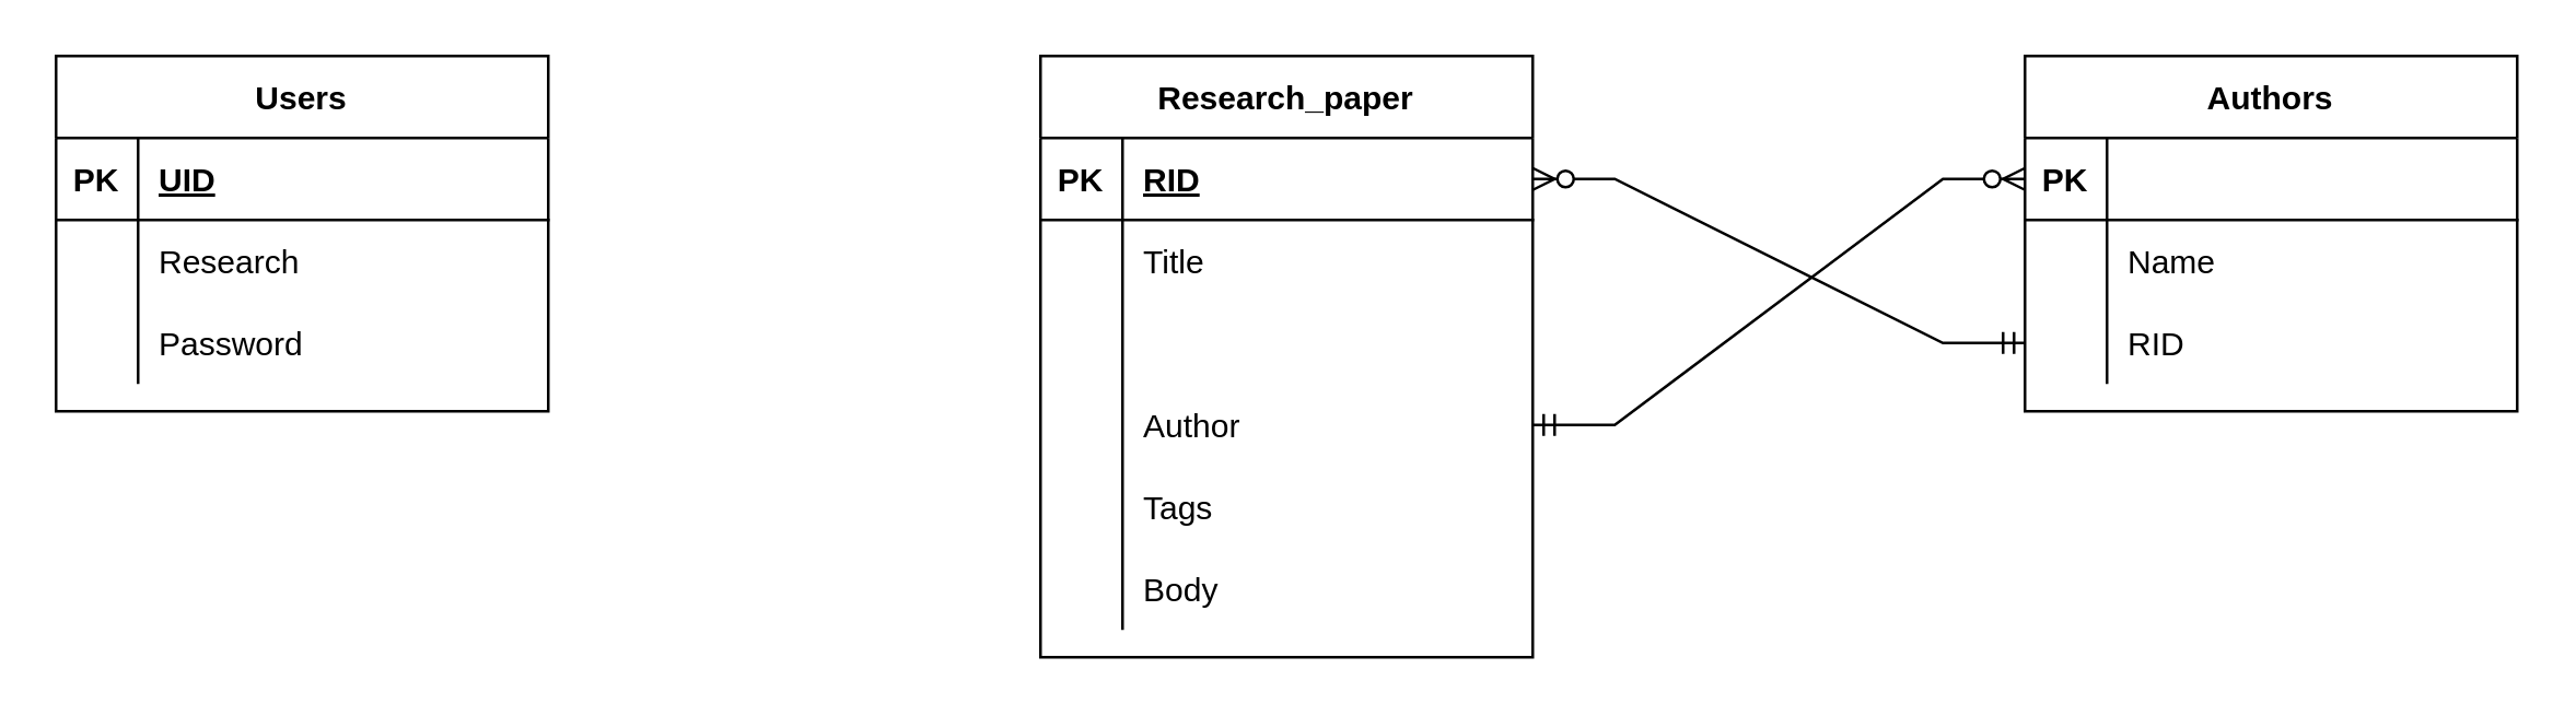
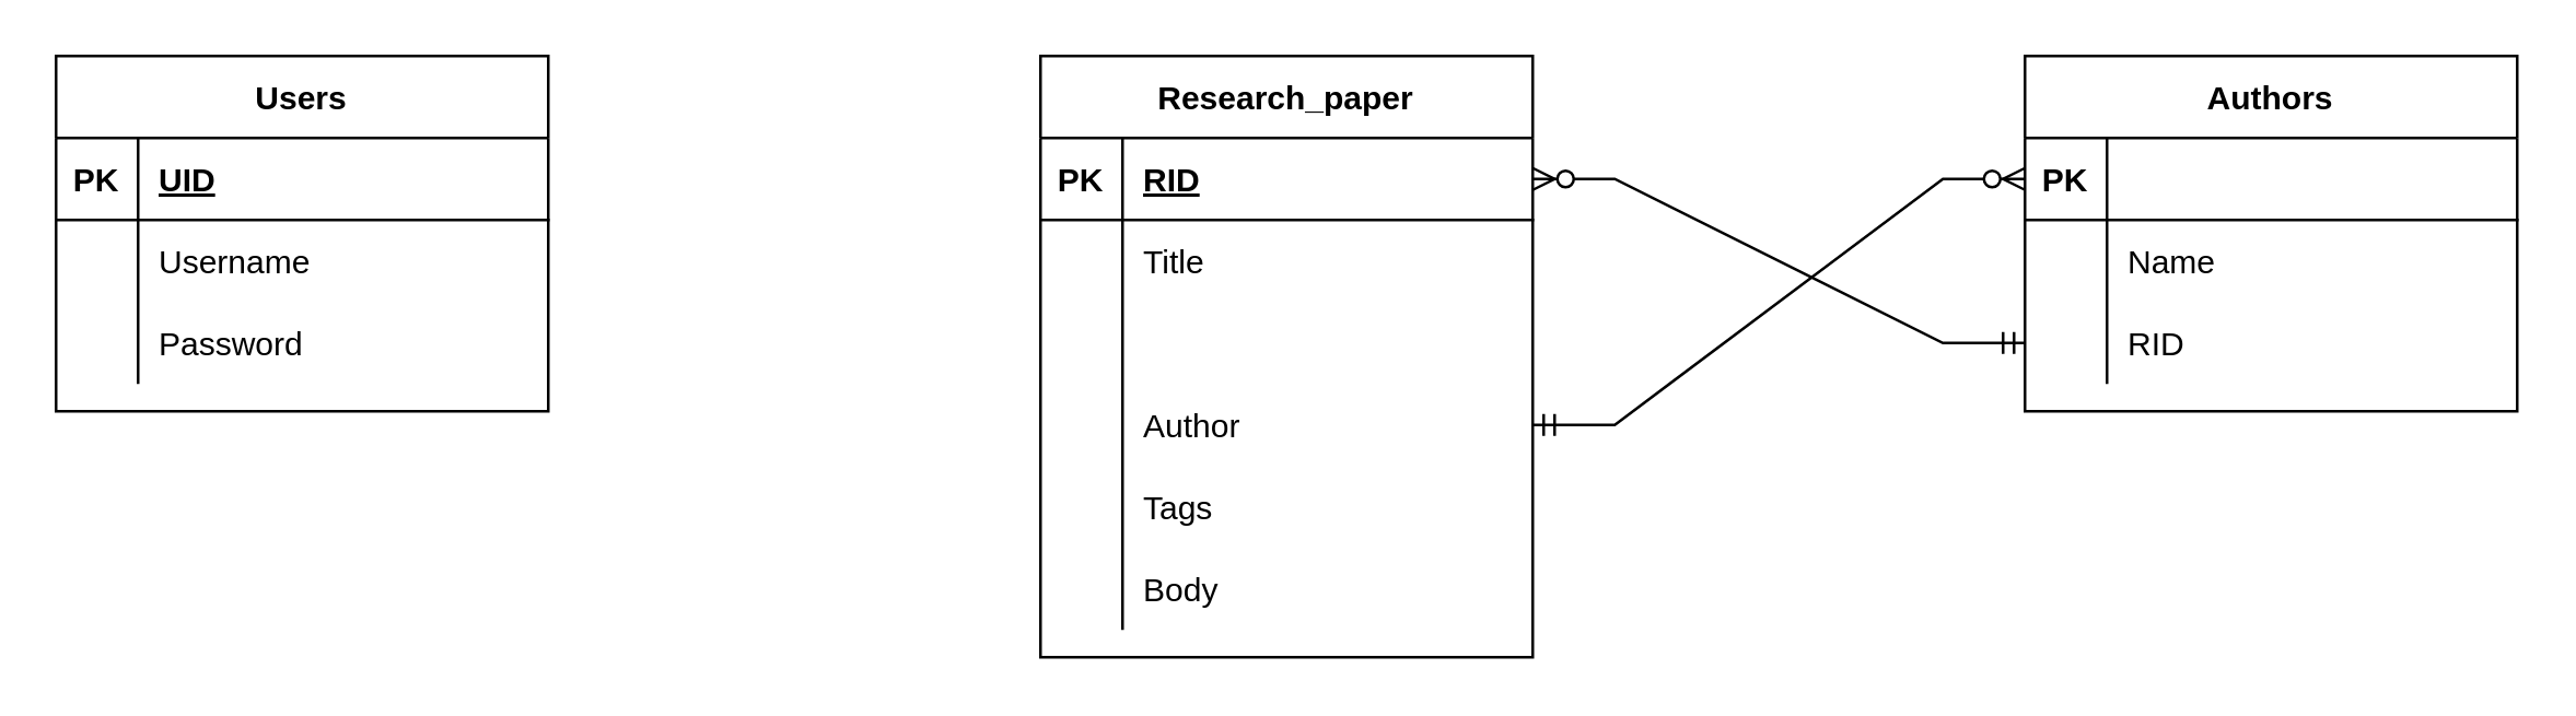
  <mxCell id="0" />
  <mxCell id="1" parent="0" />
  <mxCell id="2" value="Users" style="shape=table;startSize=30;container=1;collapsible=1;childLayout=tableLayout;fixedRows=1;rowLines=0;fontStyle=1;align=center;resizeLast=1;" parent="1" vertex="1"><mxGeometry x="20" y="20" width="180" height="130" as="geometry" /></mxCell>
  <mxCell id="3" value="" style="shape=partialRectangle;collapsible=0;dropTarget=0;pointerEvents=0;fillColor=none;top=0;left=0;bottom=1;right=0;points=[[0,0.5],[1,0.5]];portConstraint=eastwest;" parent="2" vertex="1"><mxGeometry y="30" width="180" height="30" as="geometry" /></mxCell>
  <mxCell id="4" value="PK" style="shape=partialRectangle;connectable=0;fillColor=none;top=0;left=0;bottom=0;right=0;fontStyle=1;overflow=hidden;" parent="3" vertex="1"><mxGeometry width="30" height="30" as="geometry"><mxRectangle width="30" height="30" as="alternateBounds" /></mxGeometry></mxCell>
  <mxCell id="5" value="UID" style="shape=partialRectangle;connectable=0;fillColor=none;top=0;left=0;bottom=0;right=0;align=left;spacingLeft=6;fontStyle=5;overflow=hidden;" parent="3" vertex="1"><mxGeometry x="30" width="150" height="30" as="geometry"><mxRectangle width="150" height="30" as="alternateBounds" /></mxGeometry></mxCell>
  <mxCell id="6" value="" style="shape=partialRectangle;collapsible=0;dropTarget=0;pointerEvents=0;fillColor=none;top=0;left=0;bottom=0;right=0;points=[[0,0.5],[1,0.5]];portConstraint=eastwest;" parent="2" vertex="1"><mxGeometry y="60" width="180" height="30" as="geometry" /></mxCell>
  <mxCell id="7" value="" style="shape=partialRectangle;connectable=0;fillColor=none;top=0;left=0;bottom=0;right=0;editable=1;overflow=hidden;" parent="6" vertex="1"><mxGeometry width="30" height="30" as="geometry"><mxRectangle width="30" height="30" as="alternateBounds" /></mxGeometry></mxCell>
- <mxCell id="8" value="Research" style="shape=partialRectangle;connectable=0;fillColor=none;top=0;left=0;bottom=0;right=0;align=left;spacingLeft=6;overflow=hidden;" parent="6" vertex="1"><mxGeometry x="30" width="150" height="30" as="geometry"><mxRectangle width="150" height="30" as="alternateBounds" /></mxGeometry></mxCell>
+ <mxCell id="8" value="Username" style="shape=partialRectangle;connectable=0;fillColor=none;top=0;left=0;bottom=0;right=0;align=left;spacingLeft=6;overflow=hidden;" parent="6" vertex="1"><mxGeometry x="30" width="150" height="30" as="geometry"><mxRectangle width="150" height="30" as="alternateBounds" /></mxGeometry></mxCell>
  <mxCell id="9" value="" style="shape=partialRectangle;collapsible=0;dropTarget=0;pointerEvents=0;fillColor=none;top=0;left=0;bottom=0;right=0;points=[[0,0.5],[1,0.5]];portConstraint=eastwest;" parent="2" vertex="1"><mxGeometry y="90" width="180" height="30" as="geometry" /></mxCell>
  <mxCell id="10" value="" style="shape=partialRectangle;connectable=0;fillColor=none;top=0;left=0;bottom=0;right=0;editable=1;overflow=hidden;" parent="9" vertex="1"><mxGeometry width="30" height="30" as="geometry"><mxRectangle width="30" height="30" as="alternateBounds" /></mxGeometry></mxCell>
  <mxCell id="11" value="Password" style="shape=partialRectangle;connectable=0;fillColor=none;top=0;left=0;bottom=0;right=0;align=left;spacingLeft=6;overflow=hidden;" parent="9" vertex="1"><mxGeometry x="30" width="150" height="30" as="geometry"><mxRectangle width="150" height="30" as="alternateBounds" /></mxGeometry></mxCell>
  <mxCell id="12" value="Research_paper" style="shape=table;startSize=30;container=1;collapsible=1;childLayout=tableLayout;fixedRows=1;rowLines=0;fontStyle=1;align=center;resizeLast=1;" parent="1" vertex="1"><mxGeometry x="380" y="20" width="180" height="220" as="geometry" /></mxCell>
  <mxCell id="13" value="" style="shape=partialRectangle;collapsible=0;dropTarget=0;pointerEvents=0;fillColor=none;top=0;left=0;bottom=1;right=0;points=[[0,0.5],[1,0.5]];portConstraint=eastwest;" parent="12" vertex="1"><mxGeometry y="30" width="180" height="30" as="geometry" /></mxCell>
  <mxCell id="14" value="PK" style="shape=partialRectangle;connectable=0;fillColor=none;top=0;left=0;bottom=0;right=0;fontStyle=1;overflow=hidden;" parent="13" vertex="1"><mxGeometry width="30" height="30" as="geometry"><mxRectangle width="30" height="30" as="alternateBounds" /></mxGeometry></mxCell>
  <mxCell id="15" value="RID" style="shape=partialRectangle;connectable=0;fillColor=none;top=0;left=0;bottom=0;right=0;align=left;spacingLeft=6;fontStyle=5;overflow=hidden;" parent="13" vertex="1"><mxGeometry x="30" width="150" height="30" as="geometry"><mxRectangle width="150" height="30" as="alternateBounds" /></mxGeometry></mxCell>
  <mxCell id="16" value="" style="shape=partialRectangle;collapsible=0;dropTarget=0;pointerEvents=0;fillColor=none;top=0;left=0;bottom=0;right=0;points=[[0,0.5],[1,0.5]];portConstraint=eastwest;" parent="12" vertex="1"><mxGeometry y="60" width="180" height="30" as="geometry" /></mxCell>
  <mxCell id="17" value="" style="shape=partialRectangle;connectable=0;fillColor=none;top=0;left=0;bottom=0;right=0;editable=1;overflow=hidden;" parent="16" vertex="1"><mxGeometry width="30" height="30" as="geometry"><mxRectangle width="30" height="30" as="alternateBounds" /></mxGeometry></mxCell>
  <mxCell id="18" value="Title" style="shape=partialRectangle;connectable=0;fillColor=none;top=0;left=0;bottom=0;right=0;align=left;spacingLeft=6;overflow=hidden;" parent="16" vertex="1"><mxGeometry x="30" width="150" height="30" as="geometry"><mxRectangle width="150" height="30" as="alternateBounds" /></mxGeometry></mxCell>
  <mxCell id="19" value="" style="shape=partialRectangle;collapsible=0;dropTarget=0;pointerEvents=0;fillColor=none;top=0;left=0;bottom=0;right=0;points=[[0,0.5],[1,0.5]];portConstraint=eastwest;" parent="12" vertex="1"><mxGeometry y="90" width="180" height="30" as="geometry" /></mxCell>
  <mxCell id="20" value="" style="shape=partialRectangle;connectable=0;fillColor=none;top=0;left=0;bottom=0;right=0;editable=1;overflow=hidden;" parent="19" vertex="1"><mxGeometry width="30" height="30" as="geometry"><mxRectangle width="30" height="30" as="alternateBounds" /></mxGeometry></mxCell>
  <mxCell id="21" value="" style="shape=partialRectangle;collapsible=0;dropTarget=0;pointerEvents=0;fillColor=none;top=0;left=0;bottom=0;right=0;points=[[0,0.5],[1,0.5]];portConstraint=eastwest;" parent="12" vertex="1"><mxGeometry y="120" width="180" height="30" as="geometry" /></mxCell>
  <mxCell id="22" value="" style="shape=partialRectangle;connectable=0;fillColor=none;top=0;left=0;bottom=0;right=0;editable=1;overflow=hidden;" parent="21" vertex="1"><mxGeometry width="30" height="30" as="geometry"><mxRectangle width="30" height="30" as="alternateBounds" /></mxGeometry></mxCell>
  <mxCell id="23" value="Author" style="shape=partialRectangle;connectable=0;fillColor=none;top=0;left=0;bottom=0;right=0;align=left;spacingLeft=6;overflow=hidden;" parent="21" vertex="1"><mxGeometry x="30" width="150" height="30" as="geometry"><mxRectangle width="150" height="30" as="alternateBounds" /></mxGeometry></mxCell>
  <mxCell id="24" style="shape=partialRectangle;collapsible=0;dropTarget=0;pointerEvents=0;fillColor=none;top=0;left=0;bottom=0;right=0;points=[[0,0.5],[1,0.5]];portConstraint=eastwest;" parent="12" vertex="1"><mxGeometry y="150" width="180" height="30" as="geometry" /></mxCell>
  <mxCell id="25" style="shape=partialRectangle;connectable=0;fillColor=none;top=0;left=0;bottom=0;right=0;editable=1;overflow=hidden;" parent="24" vertex="1"><mxGeometry width="30" height="30" as="geometry"><mxRectangle width="30" height="30" as="alternateBounds" /></mxGeometry></mxCell>
  <mxCell id="26" value="Tags" style="shape=partialRectangle;connectable=0;fillColor=none;top=0;left=0;bottom=0;right=0;align=left;spacingLeft=6;overflow=hidden;" parent="24" vertex="1"><mxGeometry x="30" width="150" height="30" as="geometry"><mxRectangle width="150" height="30" as="alternateBounds" /></mxGeometry></mxCell>
  <mxCell id="27" style="shape=partialRectangle;collapsible=0;dropTarget=0;pointerEvents=0;fillColor=none;top=0;left=0;bottom=0;right=0;points=[[0,0.5],[1,0.5]];portConstraint=eastwest;" parent="12" vertex="1"><mxGeometry y="180" width="180" height="30" as="geometry" /></mxCell>
  <mxCell id="28" style="shape=partialRectangle;connectable=0;fillColor=none;top=0;left=0;bottom=0;right=0;editable=1;overflow=hidden;" parent="27" vertex="1"><mxGeometry width="30" height="30" as="geometry"><mxRectangle width="30" height="30" as="alternateBounds" /></mxGeometry></mxCell>
  <mxCell id="29" value="Body" style="shape=partialRectangle;connectable=0;fillColor=none;top=0;left=0;bottom=0;right=0;align=left;spacingLeft=6;overflow=hidden;" parent="27" vertex="1"><mxGeometry x="30" width="150" height="30" as="geometry"><mxRectangle width="150" height="30" as="alternateBounds" /></mxGeometry></mxCell>
  <mxCell id="30" value="Authors" style="shape=table;startSize=30;container=1;collapsible=1;childLayout=tableLayout;fixedRows=1;rowLines=0;fontStyle=1;align=center;resizeLast=1;" parent="1" vertex="1"><mxGeometry x="740" y="20" width="180" height="130" as="geometry" /></mxCell>
  <mxCell id="31" value="" style="shape=partialRectangle;collapsible=0;dropTarget=0;pointerEvents=0;fillColor=none;top=0;left=0;bottom=1;right=0;points=[[0,0.5],[1,0.5]];portConstraint=eastwest;" parent="30" vertex="1"><mxGeometry y="30" width="180" height="30" as="geometry" /></mxCell>
  <mxCell id="32" value="PK" style="shape=partialRectangle;connectable=0;fillColor=none;top=0;left=0;bottom=0;right=0;fontStyle=1;overflow=hidden;" parent="31" vertex="1"><mxGeometry width="30" height="30" as="geometry"><mxRectangle width="30" height="30" as="alternateBounds" /></mxGeometry></mxCell>
  <mxCell id="33" value="" style="shape=partialRectangle;collapsible=0;dropTarget=0;pointerEvents=0;fillColor=none;top=0;left=0;bottom=0;right=0;points=[[0,0.5],[1,0.5]];portConstraint=eastwest;" parent="30" vertex="1"><mxGeometry y="60" width="180" height="30" as="geometry" /></mxCell>
  <mxCell id="34" value="" style="shape=partialRectangle;connectable=0;fillColor=none;top=0;left=0;bottom=0;right=0;editable=1;overflow=hidden;" parent="33" vertex="1"><mxGeometry width="30" height="30" as="geometry"><mxRectangle width="30" height="30" as="alternateBounds" /></mxGeometry></mxCell>
  <mxCell id="35" value="Name" style="shape=partialRectangle;connectable=0;fillColor=none;top=0;left=0;bottom=0;right=0;align=left;spacingLeft=6;overflow=hidden;" parent="33" vertex="1"><mxGeometry x="30" width="150" height="30" as="geometry"><mxRectangle width="150" height="30" as="alternateBounds" /></mxGeometry></mxCell>
  <mxCell id="36" value="" style="shape=partialRectangle;collapsible=0;dropTarget=0;pointerEvents=0;fillColor=none;top=0;left=0;bottom=0;right=0;points=[[0,0.5],[1,0.5]];portConstraint=eastwest;" parent="30" vertex="1"><mxGeometry y="90" width="180" height="30" as="geometry" /></mxCell>
  <mxCell id="37" value="" style="shape=partialRectangle;connectable=0;fillColor=none;top=0;left=0;bottom=0;right=0;editable=1;overflow=hidden;" parent="36" vertex="1"><mxGeometry width="30" height="30" as="geometry"><mxRectangle width="30" height="30" as="alternateBounds" /></mxGeometry></mxCell>
  <mxCell id="38" value="RID" style="shape=partialRectangle;connectable=0;fillColor=none;top=0;left=0;bottom=0;right=0;align=left;spacingLeft=6;overflow=hidden;" parent="36" vertex="1"><mxGeometry x="30" width="150" height="30" as="geometry"><mxRectangle width="150" height="30" as="alternateBounds" /></mxGeometry></mxCell>
  <mxCell id="39" value="" style="edgeStyle=entityRelationEdgeStyle;fontSize=12;html=1;endArrow=ERzeroToMany;startArrow=ERmandOne;rounded=0;entryX=0;entryY=0.5;entryDx=0;entryDy=0;exitX=1;exitY=0.5;exitDx=0;exitDy=0;" parent="1" source="21" target="31" edge="1"><mxGeometry width="100" height="100" relative="1" as="geometry"><mxPoint x="560" y="160" as="sourcePoint" /><mxPoint x="660" y="60" as="targetPoint" /></mxGeometry></mxCell>
  <mxCell id="40" value="" style="edgeStyle=entityRelationEdgeStyle;fontSize=12;html=1;endArrow=ERzeroToMany;startArrow=ERmandOne;rounded=0;entryX=1;entryY=0.5;entryDx=0;entryDy=0;exitX=0;exitY=0.5;exitDx=0;exitDy=0;" parent="1" source="36" target="13" edge="1"><mxGeometry width="100" height="100" relative="1" as="geometry"><mxPoint x="640" y="120" as="sourcePoint" /><mxPoint x="610" y="65" as="targetPoint" /></mxGeometry></mxCell>
